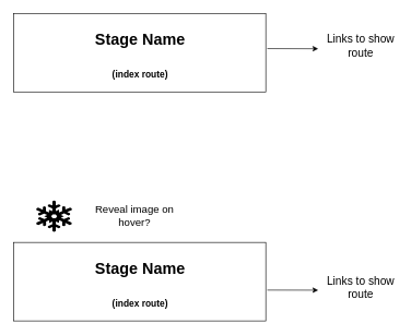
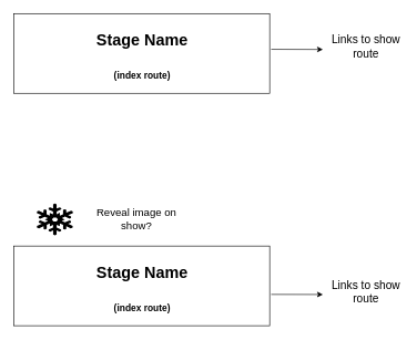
  <mxCell id="0" />
  <mxCell id="1" parent="0" />
  <mxCell id="2" value="" style="rounded=0;whiteSpace=wrap;html=1;" parent="1" vertex="1"><mxGeometry x="20" y="20" width="385" height="120" as="geometry" /></mxCell>
  <mxCell id="3" value="Stage Name" style="text;strokeColor=none;fillColor=none;html=1;fontSize=24;fontStyle=1;verticalAlign=middle;align=center;" parent="1" vertex="1"><mxGeometry x="117.5" y="40" width="190" height="40" as="geometry" /></mxCell>
  <mxCell id="4" value="&lt;font style=&quot;font-size: 14px&quot;&gt;(index route)&lt;/font&gt;" style="text;strokeColor=none;fillColor=none;html=1;fontSize=24;fontStyle=1;verticalAlign=middle;align=center;" parent="1" vertex="1"><mxGeometry x="162.5" y="90" width="100" height="40" as="geometry" /></mxCell>
- <mxCell id="5" value="&lt;font style=&quot;font-size: 16px&quot;&gt;Reveal image on hover?&lt;/font&gt;" style="text;html=1;strokeColor=none;fillColor=none;align=center;verticalAlign=middle;whiteSpace=wrap;rounded=0;" vertex="1" parent="1"><mxGeometry x="135" y="280" width="140" height="100" as="geometry" /></mxCell>
+ <mxCell id="5" value="&lt;font style=&quot;font-size: 16px&quot;&gt;Reveal image on show?&lt;/font&gt;" style="text;html=1;strokeColor=none;fillColor=none;align=center;verticalAlign=middle;whiteSpace=wrap;rounded=0;" vertex="1" parent="1"><mxGeometry x="135" y="280" width="140" height="100" as="geometry" /></mxCell>
  <mxCell id="6" value="" style="shape=mxgraph.signs.nature.snowflake;html=1;pointerEvents=1;fillColor=#000000;strokeColor=none;verticalLabelPosition=bottom;verticalAlign=top;align=center;" vertex="1" parent="1"><mxGeometry x="55" y="306" width="54" height="48" as="geometry" /></mxCell>
  <mxCell id="7" value="" style="rounded=0;whiteSpace=wrap;html=1;" vertex="1" parent="1"><mxGeometry x="20" y="370" width="385" height="120" as="geometry" /></mxCell>
  <mxCell id="8" value="Stage Name" style="text;strokeColor=none;fillColor=none;html=1;fontSize=24;fontStyle=1;verticalAlign=middle;align=center;" vertex="1" parent="1"><mxGeometry x="117.5" y="390" width="190" height="40" as="geometry" /></mxCell>
  <mxCell id="9" value="&lt;font style=&quot;font-size: 14px&quot;&gt;(index route)&lt;/font&gt;" style="text;strokeColor=none;fillColor=none;html=1;fontSize=24;fontStyle=1;verticalAlign=middle;align=center;" vertex="1" parent="1"><mxGeometry x="162.5" y="440" width="100" height="40" as="geometry" /></mxCell>
  <mxCell id="10" value="" style="endArrow=classic;html=1;exitX=1.006;exitY=0.448;exitDx=0;exitDy=0;exitPerimeter=0;" edge="1" parent="1" source="2"><mxGeometry width="50" height="50" relative="1" as="geometry"><mxPoint x="415" y="280" as="sourcePoint" /><mxPoint x="485" y="74" as="targetPoint" /></mxGeometry></mxCell>
  <mxCell id="11" value="&lt;font style=&quot;font-size: 17px&quot;&gt;Links to show route&lt;/font&gt;" style="text;html=1;strokeColor=none;fillColor=none;align=center;verticalAlign=middle;whiteSpace=wrap;rounded=0;" vertex="1" parent="1"><mxGeometry x="495" y="30" width="110" height="80" as="geometry" /></mxCell>
  <mxCell id="12" value="" style="endArrow=classic;html=1;exitX=1.006;exitY=0.607;exitDx=0;exitDy=0;exitPerimeter=0;" edge="1" parent="1" source="7"><mxGeometry width="50" height="50" relative="1" as="geometry"><mxPoint x="417.31" y="83.76" as="sourcePoint" /><mxPoint x="485" y="443" as="targetPoint" /></mxGeometry></mxCell>
  <mxCell id="13" value="&lt;font style=&quot;font-size: 17px&quot;&gt;Links to show route&lt;/font&gt;" style="text;html=1;strokeColor=none;fillColor=none;align=center;verticalAlign=middle;whiteSpace=wrap;rounded=0;" vertex="1" parent="1"><mxGeometry x="495" y="400" width="110" height="80" as="geometry" /></mxCell>
